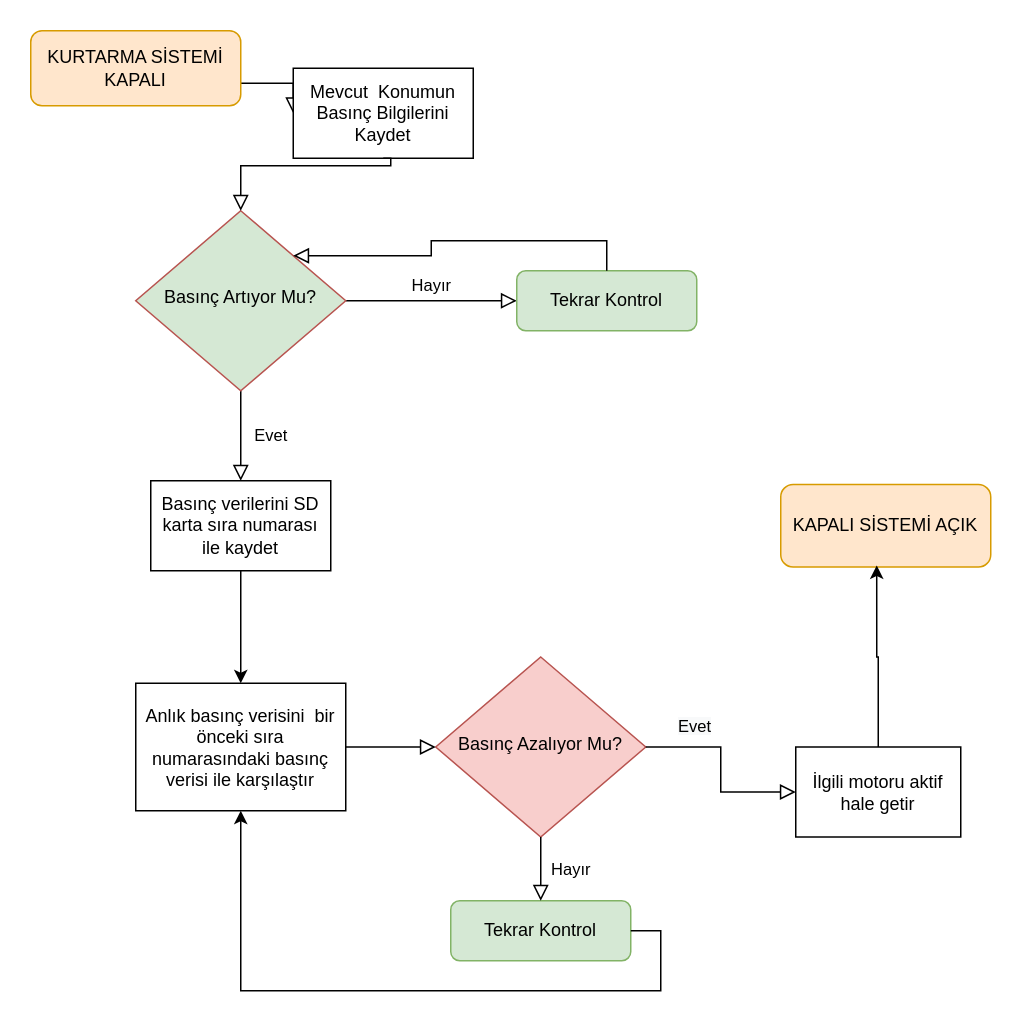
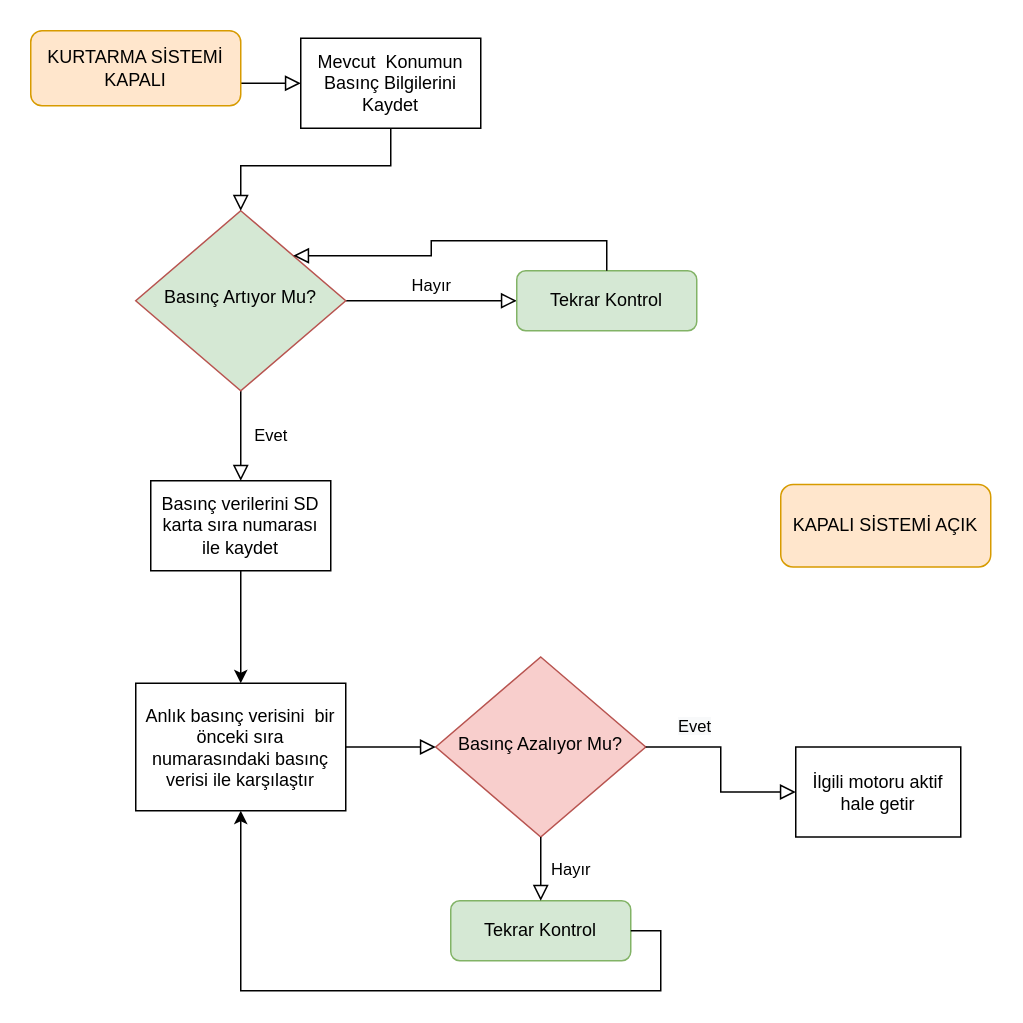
  <mxCell id="0" />
  <mxCell id="1" parent="0" />
  <mxCell id="2" value="" style="rounded=0;html=1;jettySize=auto;orthogonalLoop=1;fontSize=11;endArrow=block;endFill=0;endSize=8;strokeWidth=1;shadow=0;labelBackgroundColor=none;edgeStyle=orthogonalEdgeStyle;entryX=0;entryY=0.5;entryDx=0;entryDy=0;" parent="1" source="3" target="11" edge="1"><mxGeometry relative="1" as="geometry"><Array as="points"><mxPoint x="180" y="55" /><mxPoint x="180" y="55" /></Array></mxGeometry></mxCell>
  <mxCell id="3" value="KURTARMA SİSTEMİ KAPALI" style="rounded=1;whiteSpace=wrap;html=1;fontSize=12;glass=0;strokeWidth=1;shadow=0;fillColor=#ffe6cc;strokeColor=#d79b00;" parent="1" vertex="1"><mxGeometry x="20" y="20" width="140" height="50" as="geometry" /></mxCell>
  <mxCell id="4" value="Evet" style="rounded=0;html=1;jettySize=auto;orthogonalLoop=1;fontSize=11;endArrow=block;endFill=0;endSize=8;strokeWidth=1;shadow=0;labelBackgroundColor=none;edgeStyle=orthogonalEdgeStyle;entryX=0.5;entryY=0;entryDx=0;entryDy=0;" parent="1" source="6" target="13" edge="1"><mxGeometry y="20" relative="1" as="geometry"><mxPoint as="offset" /></mxGeometry></mxCell>
  <mxCell id="5" value="Hayır" style="edgeStyle=orthogonalEdgeStyle;rounded=0;html=1;jettySize=auto;orthogonalLoop=1;fontSize=11;endArrow=block;endFill=0;endSize=8;strokeWidth=1;shadow=0;labelBackgroundColor=none;" parent="1" source="6" target="7" edge="1"><mxGeometry y="10" relative="1" as="geometry"><mxPoint as="offset" /></mxGeometry></mxCell>
  <mxCell id="6" value="Basınç Artıyor Mu?" style="rhombus;whiteSpace=wrap;html=1;shadow=0;fontFamily=Helvetica;fontSize=12;align=center;strokeWidth=1;spacing=6;spacingTop=-4;fillColor=#d5e8d4;strokeColor=#b85450;" parent="1" vertex="1"><mxGeometry x="90" y="140" width="140" height="120" as="geometry" /></mxCell>
  <mxCell id="7" value="Tekrar Kontrol" style="rounded=1;whiteSpace=wrap;html=1;fontSize=12;glass=0;strokeWidth=1;shadow=0;fillColor=#d5e8d4;strokeColor=#82b366;" parent="1" vertex="1"><mxGeometry x="344" y="180" width="120" height="40" as="geometry" /></mxCell>
  <mxCell id="8" style="edgeStyle=orthogonalEdgeStyle;rounded=0;orthogonalLoop=1;jettySize=auto;html=1;exitX=0.5;exitY=1;exitDx=0;exitDy=0;entryX=0.5;entryY=0;entryDx=0;entryDy=0;" edge="1" parent="1" source="13" target="14"><mxGeometry relative="1" as="geometry"><mxPoint x="160" y="450" as="targetPoint" /><mxPoint x="590" y="460" as="sourcePoint" /></mxGeometry></mxCell>
  <mxCell id="9" value="" style="edgeStyle=orthogonalEdgeStyle;rounded=0;html=1;jettySize=auto;orthogonalLoop=1;fontSize=11;endArrow=block;endFill=0;endSize=8;strokeWidth=1;shadow=0;labelBackgroundColor=none;exitX=0.5;exitY=0;exitDx=0;exitDy=0;entryX=1;entryY=0;entryDx=0;entryDy=0;" edge="1" parent="1" source="7" target="6"><mxGeometry y="10" relative="1" as="geometry"><mxPoint as="offset" /><mxPoint x="240" y="140" as="sourcePoint" /><mxPoint x="354" y="140" as="targetPoint" /></mxGeometry></mxCell>
  <mxCell id="10" value="KAPALI SİSTEMİ AÇIK" style="rounded=1;whiteSpace=wrap;html=1;fontSize=12;glass=0;strokeWidth=1;shadow=0;fillColor=#ffe6cc;strokeColor=#d79b00;" vertex="1" parent="1"><mxGeometry x="520" y="322.5" width="140" height="55" as="geometry" /></mxCell>
- <mxCell id="11" value="Mevcut &amp;nbsp;Konumun Basınç Bilgilerini Kaydet" style="rounded=0;whiteSpace=wrap;html=1;" vertex="1" parent="1"><mxGeometry x="195" y="45" width="120" height="60" as="geometry" /></mxCell>
+ <mxCell id="11" value="Mevcut &amp;nbsp;Konumun Basınç Bilgilerini Kaydet" style="rounded=0;whiteSpace=wrap;html=1;" vertex="1" parent="1"><mxGeometry x="200" y="25" width="120" height="60" as="geometry" /></mxCell>
  <mxCell id="12" value="" style="rounded=0;html=1;jettySize=auto;orthogonalLoop=1;fontSize=11;endArrow=block;endFill=0;endSize=8;strokeWidth=1;shadow=0;labelBackgroundColor=none;edgeStyle=orthogonalEdgeStyle;exitX=0.5;exitY=1;exitDx=0;exitDy=0;" edge="1" parent="1" source="11" target="6"><mxGeometry relative="1" as="geometry"><mxPoint x="100" y="65" as="sourcePoint" /><mxPoint x="210" y="65" as="targetPoint" /><Array as="points"><mxPoint x="260" y="110" /><mxPoint x="160" y="110" /></Array></mxGeometry></mxCell>
  <mxCell id="13" value="Basınç verilerini SD karta sıra numarası ile kaydet" style="rounded=0;whiteSpace=wrap;html=1;" vertex="1" parent="1"><mxGeometry x="100" y="320" width="120" height="60" as="geometry" /></mxCell>
  <mxCell id="14" value="&lt;span&gt;Anlık basınç verisini &amp;nbsp;bir önceki sıra numarasındaki basınç verisi ile karşılaştır&lt;/span&gt;" style="rounded=0;whiteSpace=wrap;html=1;" vertex="1" parent="1"><mxGeometry x="90" y="455" width="140" height="85" as="geometry" /></mxCell>
  <mxCell id="15" value="Basınç Azalıyor Mu?" style="rhombus;whiteSpace=wrap;html=1;shadow=0;fontFamily=Helvetica;fontSize=12;align=center;strokeWidth=1;spacing=6;spacingTop=-4;fillColor=#f8cecc;strokeColor=#b85450;" vertex="1" parent="1"><mxGeometry x="290" y="437.5" width="140" height="120" as="geometry" /></mxCell>
  <mxCell id="16" value="" style="rounded=0;html=1;jettySize=auto;orthogonalLoop=1;fontSize=11;endArrow=block;endFill=0;endSize=8;strokeWidth=1;shadow=0;labelBackgroundColor=none;edgeStyle=orthogonalEdgeStyle;exitX=1;exitY=0.5;exitDx=0;exitDy=0;" edge="1" parent="1" source="14" target="15"><mxGeometry x="0.333" y="28" relative="1" as="geometry"><mxPoint y="1" as="offset" /><mxPoint x="240" y="480" as="sourcePoint" /><mxPoint x="240" y="540" as="targetPoint" /></mxGeometry></mxCell>
  <mxCell id="17" value="Tekrar Kontrol" style="rounded=1;whiteSpace=wrap;html=1;fontSize=12;glass=0;strokeWidth=1;shadow=0;fillColor=#d5e8d4;strokeColor=#82b366;" vertex="1" parent="1"><mxGeometry x="300" y="600" width="120" height="40" as="geometry" /></mxCell>
  <mxCell id="18" value="Hayır" style="rounded=0;html=1;jettySize=auto;orthogonalLoop=1;fontSize=11;endArrow=block;endFill=0;endSize=8;strokeWidth=1;shadow=0;labelBackgroundColor=none;edgeStyle=orthogonalEdgeStyle;exitX=0.5;exitY=1;exitDx=0;exitDy=0;entryX=0.5;entryY=0;entryDx=0;entryDy=0;" edge="1" parent="1" source="15" target="17"><mxGeometry y="20" relative="1" as="geometry"><mxPoint as="offset" /><mxPoint x="240" y="507.5" as="sourcePoint" /><mxPoint x="300" y="507.5" as="targetPoint" /></mxGeometry></mxCell>
  <mxCell id="19" style="edgeStyle=orthogonalEdgeStyle;rounded=0;orthogonalLoop=1;jettySize=auto;html=1;exitX=1;exitY=0.5;exitDx=0;exitDy=0;entryX=0.5;entryY=1;entryDx=0;entryDy=0;" edge="1" parent="1" source="17" target="14"><mxGeometry relative="1" as="geometry"><mxPoint x="170" y="465" as="targetPoint" /><mxPoint x="170" y="390" as="sourcePoint" /><Array as="points"><mxPoint x="440" y="620" /><mxPoint x="440" y="660" /><mxPoint x="160" y="660" /></Array></mxGeometry></mxCell>
  <mxCell id="20" value="" style="rounded=0;html=1;jettySize=auto;orthogonalLoop=1;fontSize=11;endArrow=block;endFill=0;endSize=8;strokeWidth=1;shadow=0;labelBackgroundColor=none;edgeStyle=orthogonalEdgeStyle;exitX=1;exitY=0.5;exitDx=0;exitDy=0;entryX=0;entryY=0.5;entryDx=0;entryDy=0;" edge="1" parent="1" source="15" target="22"><mxGeometry x="0.333" y="28" relative="1" as="geometry"><mxPoint y="1" as="offset" /><mxPoint x="240" y="507.5" as="sourcePoint" /><mxPoint x="500" y="498" as="targetPoint" /></mxGeometry></mxCell>
  <mxCell id="21" value="&lt;span style=&quot;color: rgb(0 , 0 , 0) ; font-family: &amp;#34;helvetica&amp;#34; ; font-size: 11px ; font-style: normal ; font-weight: normal ; letter-spacing: normal ; text-align: center ; text-indent: 0px ; text-transform: none ; word-spacing: 0px ; background-color: rgb(248 , 249 , 250) ; text-decoration: none ; display: inline ; float: none&quot;&gt;Evet&lt;/span&gt;" style="text;whiteSpace=wrap;html=1;" vertex="1" parent="1"><mxGeometry x="450" y="470" width="30" height="20" as="geometry" /></mxCell>
  <mxCell id="22" value="İlgili motoru aktif hale getir" style="rounded=0;whiteSpace=wrap;html=1;" vertex="1" parent="1"><mxGeometry x="530" y="497.5" width="110" height="60" as="geometry" /></mxCell>
- <mxCell id="23" style="edgeStyle=orthogonalEdgeStyle;rounded=0;orthogonalLoop=1;jettySize=auto;html=1;exitX=0.5;exitY=0;exitDx=0;exitDy=0;entryX=0.457;entryY=0.982;entryDx=0;entryDy=0;entryPerimeter=0;" edge="1" parent="1" source="22" target="10"><mxGeometry relative="1" as="geometry"><mxPoint x="170" y="465" as="targetPoint" /><mxPoint x="170" y="390" as="sourcePoint" /></mxGeometry></mxCell>
